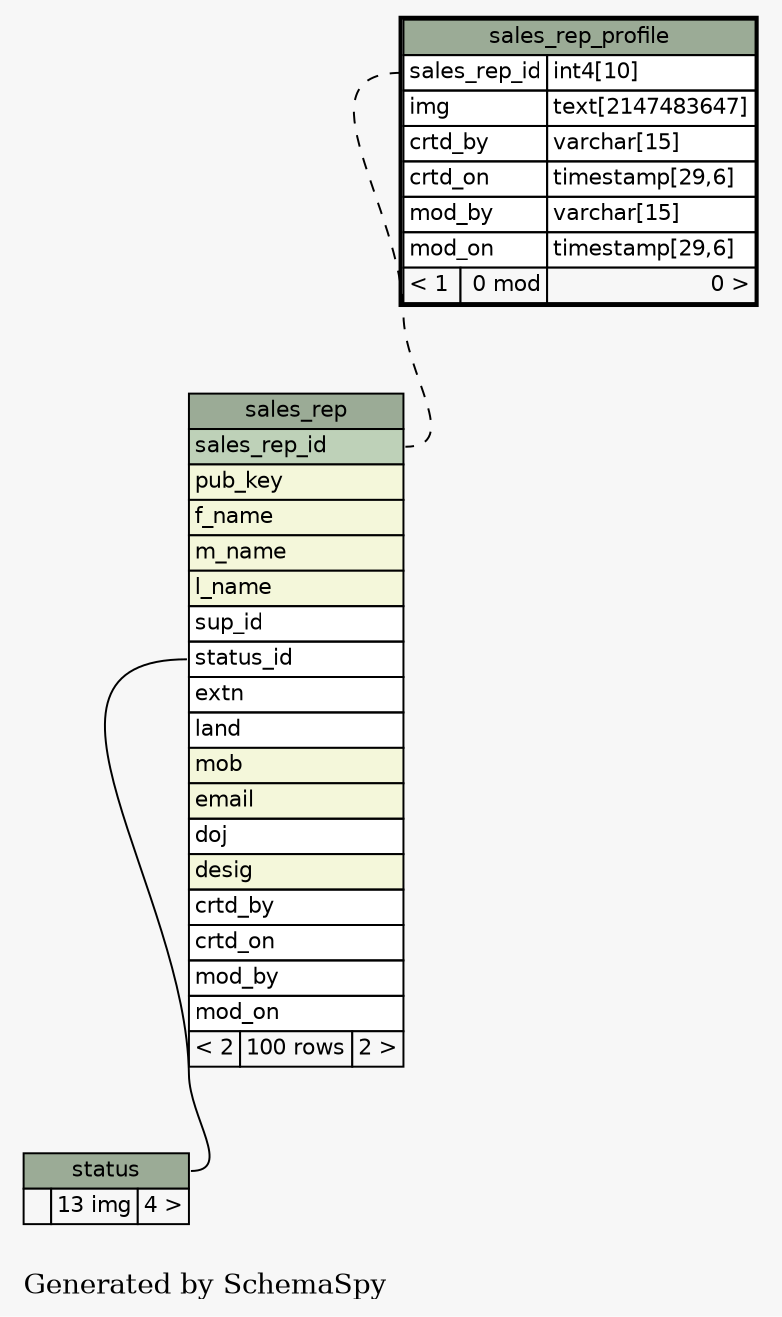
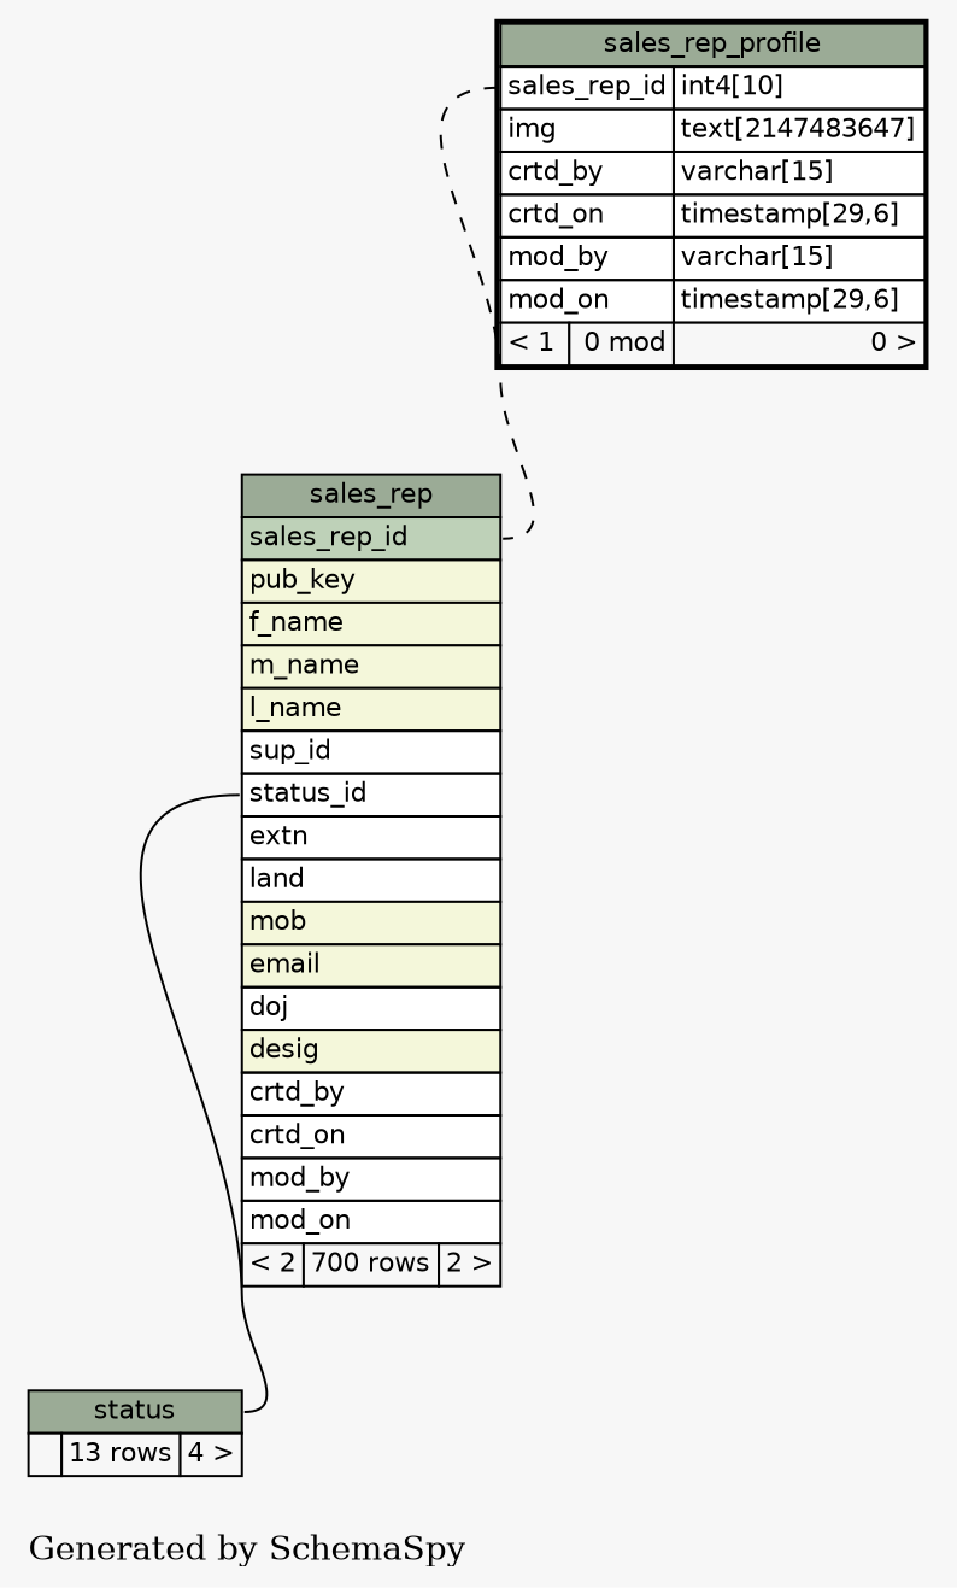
  digraph {
    bgcolor="#f7f7f7"
    label="\nGenerated by SchemaSpy"
    labeljust=l
    rankdir=TB
    node [fontname=Helvetica fontsize=11 shape=plaintext]
    edge [arrowhead=none arrowsize=0.8]
-   n1 [label=<     <TABLE BORDER="0" CELLBORDER="1" CELLSPACING="0" BGCOLOR="#ffffff">       <TR><TD PORT="sales_rep.heading" COLSPAN="3" BGCOLOR="#9bab96" ALIGN="CENTER">sales_rep</TD></TR>       <TR><TD PORT="sales_rep_id" COLSPAN="3" BGCOLOR="#bed1b8" ALIGN="LEFT">sales_rep_id</TD></TR>       <TR><TD PORT="pub_key" COLSPAN="3" BGCOLOR="#f4f7da" ALIGN="LEFT">pub_key</TD></TR>       <TR><TD PORT="f_name" COLSPAN="3" BGCOLOR="#f4f7da" ALIGN="LEFT">f_name</TD></TR>       <TR><TD PORT="m_name" COLSPAN="3" BGCOLOR="#f4f7da" ALIGN="LEFT">m_name</TD></TR>       <TR><TD PORT="l_name" COLSPAN="3" BGCOLOR="#f4f7da" ALIGN="LEFT">l_name</TD></TR>       <TR><TD PORT="sup_id" COLSPAN="3" ALIGN="LEFT">sup_id</TD></TR>       <TR><TD PORT="status_id" COLSPAN="3" ALIGN="LEFT">status_id</TD></TR>       <TR><TD PORT="extn" COLSPAN="3" ALIGN="LEFT">extn</TD></TR>       <TR><TD PORT="land" COLSPAN="3" ALIGN="LEFT">land</TD></TR>       <TR><TD PORT="mob" COLSPAN="3" BGCOLOR="#f4f7da" ALIGN="LEFT">mob</TD></TR>       <TR><TD PORT="email" COLSPAN="3" BGCOLOR="#f4f7da" ALIGN="LEFT">email</TD></TR>       <TR><TD PORT="doj" COLSPAN="3" ALIGN="LEFT">doj</TD></TR>       <TR><TD PORT="desig" COLSPAN="3" BGCOLOR="#f4f7da" ALIGN="LEFT">desig</TD></TR>       <TR><TD PORT="crtd_by" COLSPAN="3" ALIGN="LEFT">crtd_by</TD></TR>       <TR><TD PORT="crtd_on" COLSPAN="3" ALIGN="LEFT">crtd_on</TD></TR>       <TR><TD PORT="mod_by" COLSPAN="3" ALIGN="LEFT">mod_by</TD></TR>       <TR><TD PORT="mod_on" COLSPAN="3" ALIGN="LEFT">mod_on</TD></TR>       <TR><TD ALIGN="LEFT" BGCOLOR="#f7f7f7">&lt; 2</TD><TD ALIGN="RIGHT" BGCOLOR="#f7f7f7">100 rows</TD><TD ALIGN="RIGHT" BGCOLOR="#f7f7f7">2 &gt;</TD></TR>     </TABLE>>]
-   n2 [label=<     <TABLE BORDER="0" CELLBORDER="1" CELLSPACING="0" BGCOLOR="#ffffff">       <TR><TD PORT="status.heading" COLSPAN="3" BGCOLOR="#9bab96" ALIGN="CENTER">status</TD></TR>       <TR><TD ALIGN="LEFT" BGCOLOR="#f7f7f7">  </TD><TD ALIGN="RIGHT" BGCOLOR="#f7f7f7">13 img</TD><TD ALIGN="RIGHT" BGCOLOR="#f7f7f7">4 &gt;</TD></TR>     </TABLE>>]
+   n1 [label=<     <TABLE BORDER="0" CELLBORDER="1" CELLSPACING="0" BGCOLOR="#ffffff">       <TR><TD PORT="sales_rep.heading" COLSPAN="3" BGCOLOR="#9bab96" ALIGN="CENTER">sales_rep</TD></TR>       <TR><TD PORT="sales_rep_id" COLSPAN="3" BGCOLOR="#bed1b8" ALIGN="LEFT">sales_rep_id</TD></TR>       <TR><TD PORT="pub_key" COLSPAN="3" BGCOLOR="#f4f7da" ALIGN="LEFT">pub_key</TD></TR>       <TR><TD PORT="f_name" COLSPAN="3" BGCOLOR="#f4f7da" ALIGN="LEFT">f_name</TD></TR>       <TR><TD PORT="m_name" COLSPAN="3" BGCOLOR="#f4f7da" ALIGN="LEFT">m_name</TD></TR>       <TR><TD PORT="l_name" COLSPAN="3" BGCOLOR="#f4f7da" ALIGN="LEFT">l_name</TD></TR>       <TR><TD PORT="sup_id" COLSPAN="3" ALIGN="LEFT">sup_id</TD></TR>       <TR><TD PORT="status_id" COLSPAN="3" ALIGN="LEFT">status_id</TD></TR>       <TR><TD PORT="extn" COLSPAN="3" ALIGN="LEFT">extn</TD></TR>       <TR><TD PORT="land" COLSPAN="3" ALIGN="LEFT">land</TD></TR>       <TR><TD PORT="mob" COLSPAN="3" BGCOLOR="#f4f7da" ALIGN="LEFT">mob</TD></TR>       <TR><TD PORT="email" COLSPAN="3" BGCOLOR="#f4f7da" ALIGN="LEFT">email</TD></TR>       <TR><TD PORT="doj" COLSPAN="3" ALIGN="LEFT">doj</TD></TR>       <TR><TD PORT="desig" COLSPAN="3" BGCOLOR="#f4f7da" ALIGN="LEFT">desig</TD></TR>       <TR><TD PORT="crtd_by" COLSPAN="3" ALIGN="LEFT">crtd_by</TD></TR>       <TR><TD PORT="crtd_on" COLSPAN="3" ALIGN="LEFT">crtd_on</TD></TR>       <TR><TD PORT="mod_by" COLSPAN="3" ALIGN="LEFT">mod_by</TD></TR>       <TR><TD PORT="mod_on" COLSPAN="3" ALIGN="LEFT">mod_on</TD></TR>       <TR><TD ALIGN="LEFT" BGCOLOR="#f7f7f7">&lt; 2</TD><TD ALIGN="RIGHT" BGCOLOR="#f7f7f7">700 rows</TD><TD ALIGN="RIGHT" BGCOLOR="#f7f7f7">2 &gt;</TD></TR>     </TABLE>>]
+   n2 [label=<     <TABLE BORDER="0" CELLBORDER="1" CELLSPACING="0" BGCOLOR="#ffffff">       <TR><TD PORT="status.heading" COLSPAN="3" BGCOLOR="#9bab96" ALIGN="CENTER">status</TD></TR>       <TR><TD ALIGN="LEFT" BGCOLOR="#f7f7f7">  </TD><TD ALIGN="RIGHT" BGCOLOR="#f7f7f7">13 rows</TD><TD ALIGN="RIGHT" BGCOLOR="#f7f7f7">4 &gt;</TD></TR>     </TABLE>>]
    n3 [label=<     <TABLE BORDER="2" CELLBORDER="1" CELLSPACING="0" BGCOLOR="#ffffff">       <TR><TD PORT="sales_rep_profile.heading" COLSPAN="3" BGCOLOR="#9bab96" ALIGN="CENTER">sales_rep_profile</TD></TR>       <TR><TD PORT="sales_rep_id" COLSPAN="2" ALIGN="LEFT">sales_rep_id</TD><TD PORT="sales_rep_id.type" ALIGN="LEFT">int4[10]</TD></TR>       <TR><TD PORT="img" COLSPAN="2" ALIGN="LEFT">img</TD><TD PORT="img.type" ALIGN="LEFT">text[2147483647]</TD></TR>       <TR><TD PORT="crtd_by" COLSPAN="2" ALIGN="LEFT">crtd_by</TD><TD PORT="crtd_by.type" ALIGN="LEFT">varchar[15]</TD></TR>       <TR><TD PORT="crtd_on" COLSPAN="2" ALIGN="LEFT">crtd_on</TD><TD PORT="crtd_on.type" ALIGN="LEFT">timestamp[29,6]</TD></TR>       <TR><TD PORT="mod_by" COLSPAN="2" ALIGN="LEFT">mod_by</TD><TD PORT="mod_by.type" ALIGN="LEFT">varchar[15]</TD></TR>       <TR><TD PORT="mod_on" COLSPAN="2" ALIGN="LEFT">mod_on</TD><TD PORT="mod_on.type" ALIGN="LEFT">timestamp[29,6]</TD></TR>       <TR><TD ALIGN="LEFT" BGCOLOR="#f7f7f7">&lt; 1</TD><TD ALIGN="RIGHT" BGCOLOR="#f7f7f7">0 mod</TD><TD ALIGN="RIGHT" BGCOLOR="#f7f7f7">0 &gt;</TD></TR>     </TABLE>>]
    n1 -> n2 [arrowtail=crowtee headport="status.heading:e" tailport="status_id:w"]
    n3 -> n1 [arrowtail=crowodot headport="sales_rep_id:e" style=dashed tailport="sales_rep_id:w"]
  }
